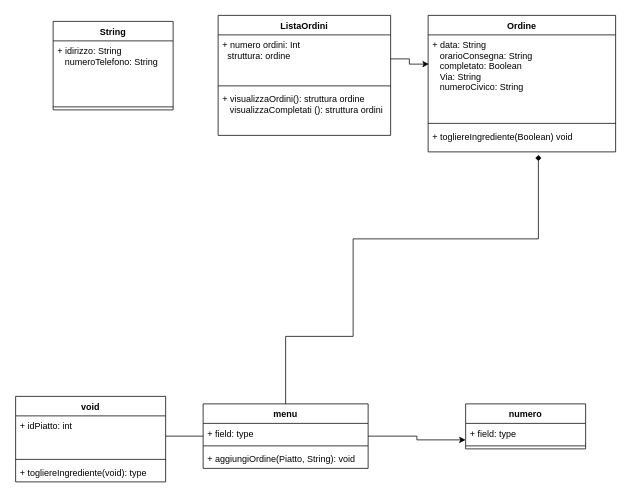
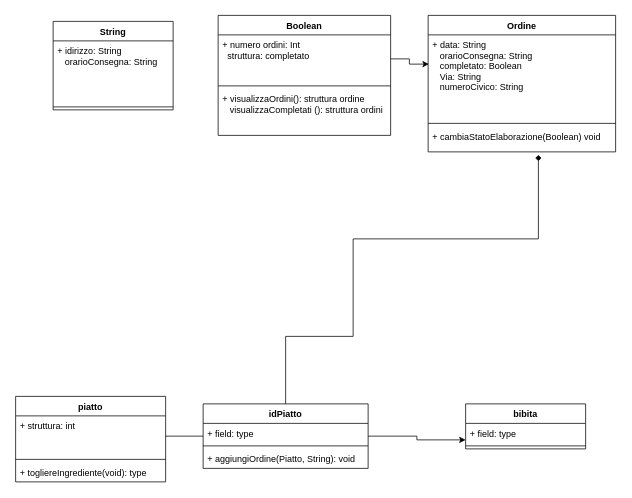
  <mxCell id="0" />
  <mxCell id="1" parent="0" />
  <mxCell id="2" value="String" style="swimlane;fontStyle=1;align=center;verticalAlign=top;childLayout=stackLayout;horizontal=1;startSize=26;horizontalStack=0;resizeParent=1;resizeParentMax=0;resizeLast=0;collapsible=1;marginBottom=0;" vertex="1" parent="1"><mxGeometry x="70" y="28" width="160" height="118" as="geometry" /></mxCell>
- <mxCell id="3" value="+ idirizzo: String&#10;   numeroTelefono: String" style="text;strokeColor=none;fillColor=none;align=left;verticalAlign=top;spacingLeft=4;spacingRight=4;overflow=hidden;rotatable=0;points=[[0,0.5],[1,0.5]];portConstraint=eastwest;" vertex="1" parent="2"><mxGeometry y="26" width="160" height="84" as="geometry" /></mxCell>
+ <mxCell id="3" value="+ idirizzo: String&#10;   orarioConsegna: String" style="text;strokeColor=none;fillColor=none;align=left;verticalAlign=top;spacingLeft=4;spacingRight=4;overflow=hidden;rotatable=0;points=[[0,0.5],[1,0.5]];portConstraint=eastwest;" vertex="1" parent="2"><mxGeometry y="26" width="160" height="84" as="geometry" /></mxCell>
  <mxCell id="4" value="" style="line;strokeWidth=1;fillColor=none;align=left;verticalAlign=middle;spacingTop=-1;spacingLeft=3;spacingRight=3;rotatable=0;labelPosition=right;points=[];portConstraint=eastwest;" vertex="1" parent="2"><mxGeometry y="110" width="160" height="8" as="geometry" /></mxCell>
  <mxCell id="5" value="Ordine" style="swimlane;fontStyle=1;align=center;verticalAlign=top;childLayout=stackLayout;horizontal=1;startSize=26;horizontalStack=0;resizeParent=1;resizeParentMax=0;resizeLast=0;collapsible=1;marginBottom=0;" vertex="1" parent="1"><mxGeometry x="570" y="20" width="250" height="182" as="geometry" /></mxCell>
  <mxCell id="6" value="+ data: String&#10;   orarioConsegna: String&#10;   completato: Boolean&#10;   Via: String&#10;   numeroCivico: String" style="text;strokeColor=none;fillColor=none;align=left;verticalAlign=top;spacingLeft=4;spacingRight=4;overflow=hidden;rotatable=0;points=[[0,0.5],[1,0.5]];portConstraint=eastwest;" vertex="1" parent="5"><mxGeometry y="26" width="250" height="114" as="geometry" /></mxCell>
  <mxCell id="7" value="" style="line;strokeWidth=1;fillColor=none;align=left;verticalAlign=middle;spacingTop=-1;spacingLeft=3;spacingRight=3;rotatable=0;labelPosition=right;points=[];portConstraint=eastwest;" vertex="1" parent="5"><mxGeometry y="140" width="250" height="8" as="geometry" /></mxCell>
- <mxCell id="8" value="+ togliereIngrediente(Boolean) void" style="text;strokeColor=none;fillColor=none;align=left;verticalAlign=top;spacingLeft=4;spacingRight=4;overflow=hidden;rotatable=0;points=[[0,0.5],[1,0.5]];portConstraint=eastwest;" vertex="1" parent="5"><mxGeometry y="148" width="250" height="34" as="geometry" /></mxCell>
- <mxCell id="9" value="ListaOrdini" style="swimlane;fontStyle=1;align=center;verticalAlign=top;childLayout=stackLayout;horizontal=1;startSize=26;horizontalStack=0;resizeParent=1;resizeParentMax=0;resizeLast=0;collapsible=1;marginBottom=0;" vertex="1" parent="1"><mxGeometry x="290" y="20" width="230" height="160" as="geometry" /></mxCell>
- <mxCell id="10" value="+ numero ordini: Int&#10;  struttura: ordine" style="text;strokeColor=none;fillColor=none;align=left;verticalAlign=top;spacingLeft=4;spacingRight=4;overflow=hidden;rotatable=0;points=[[0,0.5],[1,0.5]];portConstraint=eastwest;" vertex="1" parent="9"><mxGeometry y="26" width="230" height="64" as="geometry" /></mxCell>
+ <mxCell id="8" value="+ cambiaStatoElaborazione(Boolean) void" style="text;strokeColor=none;fillColor=none;align=left;verticalAlign=top;spacingLeft=4;spacingRight=4;overflow=hidden;rotatable=0;points=[[0,0.5],[1,0.5]];portConstraint=eastwest;" vertex="1" parent="5"><mxGeometry y="148" width="250" height="34" as="geometry" /></mxCell>
+ <mxCell id="9" value="Boolean" style="swimlane;fontStyle=1;align=center;verticalAlign=top;childLayout=stackLayout;horizontal=1;startSize=26;horizontalStack=0;resizeParent=1;resizeParentMax=0;resizeLast=0;collapsible=1;marginBottom=0;" vertex="1" parent="1"><mxGeometry x="290" y="20" width="230" height="160" as="geometry" /></mxCell>
+ <mxCell id="10" value="+ numero ordini: Int&#10;  struttura: completato" style="text;strokeColor=none;fillColor=none;align=left;verticalAlign=top;spacingLeft=4;spacingRight=4;overflow=hidden;rotatable=0;points=[[0,0.5],[1,0.5]];portConstraint=eastwest;" vertex="1" parent="9"><mxGeometry y="26" width="230" height="64" as="geometry" /></mxCell>
  <mxCell id="11" value="" style="line;strokeWidth=1;fillColor=none;align=left;verticalAlign=middle;spacingTop=-1;spacingLeft=3;spacingRight=3;rotatable=0;labelPosition=right;points=[];portConstraint=eastwest;" vertex="1" parent="9"><mxGeometry y="90" width="230" height="8" as="geometry" /></mxCell>
  <mxCell id="12" value="+ visualizzaOrdini(): struttura ordine&#10;   visualizzaCompletati (): struttura ordini" style="text;strokeColor=none;fillColor=none;align=left;verticalAlign=top;spacingLeft=4;spacingRight=4;overflow=hidden;rotatable=0;points=[[0,0.5],[1,0.5]];portConstraint=eastwest;" vertex="1" parent="9"><mxGeometry y="98" width="230" height="62" as="geometry" /></mxCell>
  <mxCell id="13" style="edgeStyle=orthogonalEdgeStyle;rounded=0;orthogonalLoop=1;jettySize=auto;html=1;exitX=1;exitY=0.5;exitDx=0;exitDy=0;entryX=0.004;entryY=0.342;entryDx=0;entryDy=0;entryPerimeter=0;" edge="1" parent="1" source="10" target="6"><mxGeometry relative="1" as="geometry" /></mxCell>
  <mxCell id="14" style="edgeStyle=orthogonalEdgeStyle;rounded=0;orthogonalLoop=1;jettySize=auto;html=1;endArrow=none;" edge="1" parent="1" source="17" target="22"><mxGeometry relative="1" as="geometry" /></mxCell>
  <mxCell id="15" style="edgeStyle=orthogonalEdgeStyle;rounded=0;orthogonalLoop=1;jettySize=auto;html=1;entryX=0;entryY=0.846;entryDx=0;entryDy=0;entryPerimeter=0;" edge="1" parent="1" source="17" target="26"><mxGeometry relative="1" as="geometry" /></mxCell>
  <mxCell id="16" style="edgeStyle=orthogonalEdgeStyle;rounded=0;orthogonalLoop=1;jettySize=auto;html=1;entryX=0.588;entryY=1.118;entryDx=0;entryDy=0;entryPerimeter=0;endArrow=diamond;" edge="1" parent="1" source="17" target="8"><mxGeometry relative="1" as="geometry"><mxPoint x="470" y="378" as="targetPoint" /><Array as="points"><mxPoint x="380" y="448" /><mxPoint x="470" y="448" /><mxPoint x="470" y="318" /><mxPoint x="717" y="318" /></Array></mxGeometry></mxCell>
- <mxCell id="17" value="menu" style="swimlane;fontStyle=1;align=center;verticalAlign=top;childLayout=stackLayout;horizontal=1;startSize=26;horizontalStack=0;resizeParent=1;resizeParentMax=0;resizeLast=0;collapsible=1;marginBottom=0;" vertex="1" parent="1"><mxGeometry x="270" y="538" width="220" height="86" as="geometry" /></mxCell>
+ <mxCell id="17" value="idPiatto" style="swimlane;fontStyle=1;align=center;verticalAlign=top;childLayout=stackLayout;horizontal=1;startSize=26;horizontalStack=0;resizeParent=1;resizeParentMax=0;resizeLast=0;collapsible=1;marginBottom=0;" vertex="1" parent="1"><mxGeometry x="270" y="538" width="220" height="86" as="geometry" /></mxCell>
  <mxCell id="18" value="+ field: type" style="text;strokeColor=none;fillColor=none;align=left;verticalAlign=top;spacingLeft=4;spacingRight=4;overflow=hidden;rotatable=0;points=[[0,0.5],[1,0.5]];portConstraint=eastwest;" vertex="1" parent="17"><mxGeometry y="26" width="220" height="26" as="geometry" /></mxCell>
  <mxCell id="19" value="" style="line;strokeWidth=1;fillColor=none;align=left;verticalAlign=middle;spacingTop=-1;spacingLeft=3;spacingRight=3;rotatable=0;labelPosition=right;points=[];portConstraint=eastwest;" vertex="1" parent="17"><mxGeometry y="52" width="220" height="8" as="geometry" /></mxCell>
  <mxCell id="20" value="+ aggiungiOrdine(Piatto, String): void" style="text;strokeColor=none;fillColor=none;align=left;verticalAlign=top;spacingLeft=4;spacingRight=4;overflow=hidden;rotatable=0;points=[[0,0.5],[1,0.5]];portConstraint=eastwest;" vertex="1" parent="17"><mxGeometry y="60" width="220" height="26" as="geometry" /></mxCell>
- <mxCell id="21" value="void" style="swimlane;fontStyle=1;align=center;verticalAlign=top;childLayout=stackLayout;horizontal=1;startSize=26;horizontalStack=0;resizeParent=1;resizeParentMax=0;resizeLast=0;collapsible=1;marginBottom=0;" vertex="1" parent="1"><mxGeometry x="20" y="528" width="200" height="114" as="geometry" /></mxCell>
- <mxCell id="22" value="+ idPiatto: int&#10;   " style="text;strokeColor=none;fillColor=none;align=left;verticalAlign=top;spacingLeft=4;spacingRight=4;overflow=hidden;rotatable=0;points=[[0,0.5],[1,0.5]];portConstraint=eastwest;" vertex="1" parent="21"><mxGeometry y="26" width="200" height="54" as="geometry" /></mxCell>
+ <mxCell id="21" value="piatto" style="swimlane;fontStyle=1;align=center;verticalAlign=top;childLayout=stackLayout;horizontal=1;startSize=26;horizontalStack=0;resizeParent=1;resizeParentMax=0;resizeLast=0;collapsible=1;marginBottom=0;" vertex="1" parent="1"><mxGeometry x="20" y="528" width="200" height="114" as="geometry" /></mxCell>
+ <mxCell id="22" value="+ struttura: int&#10;   " style="text;strokeColor=none;fillColor=none;align=left;verticalAlign=top;spacingLeft=4;spacingRight=4;overflow=hidden;rotatable=0;points=[[0,0.5],[1,0.5]];portConstraint=eastwest;" vertex="1" parent="21"><mxGeometry y="26" width="200" height="54" as="geometry" /></mxCell>
  <mxCell id="23" value="" style="line;strokeWidth=1;fillColor=none;align=left;verticalAlign=middle;spacingTop=-1;spacingLeft=3;spacingRight=3;rotatable=0;labelPosition=right;points=[];portConstraint=eastwest;" vertex="1" parent="21"><mxGeometry y="80" width="200" height="8" as="geometry" /></mxCell>
  <mxCell id="24" value="+ togliereIngrediente(void): type" style="text;strokeColor=none;fillColor=none;align=left;verticalAlign=top;spacingLeft=4;spacingRight=4;overflow=hidden;rotatable=0;points=[[0,0.5],[1,0.5]];portConstraint=eastwest;" vertex="1" parent="21"><mxGeometry y="88" width="200" height="26" as="geometry" /></mxCell>
- <mxCell id="25" value="numero" style="swimlane;fontStyle=1;align=center;verticalAlign=top;childLayout=stackLayout;horizontal=1;startSize=26;horizontalStack=0;resizeParent=1;resizeParentMax=0;resizeLast=0;collapsible=1;marginBottom=0;" vertex="1" parent="1"><mxGeometry x="620" y="538" width="160" height="60" as="geometry" /></mxCell>
+ <mxCell id="25" value="bibita" style="swimlane;fontStyle=1;align=center;verticalAlign=top;childLayout=stackLayout;horizontal=1;startSize=26;horizontalStack=0;resizeParent=1;resizeParentMax=0;resizeLast=0;collapsible=1;marginBottom=0;" vertex="1" parent="1"><mxGeometry x="620" y="538" width="160" height="60" as="geometry" /></mxCell>
  <mxCell id="26" value="+ field: type" style="text;strokeColor=none;fillColor=none;align=left;verticalAlign=top;spacingLeft=4;spacingRight=4;overflow=hidden;rotatable=0;points=[[0,0.5],[1,0.5]];portConstraint=eastwest;" vertex="1" parent="25"><mxGeometry y="26" width="160" height="26" as="geometry" /></mxCell>
  <mxCell id="27" value="" style="line;strokeWidth=1;fillColor=none;align=left;verticalAlign=middle;spacingTop=-1;spacingLeft=3;spacingRight=3;rotatable=0;labelPosition=right;points=[];portConstraint=eastwest;" vertex="1" parent="25"><mxGeometry y="52" width="160" height="8" as="geometry" /></mxCell>
